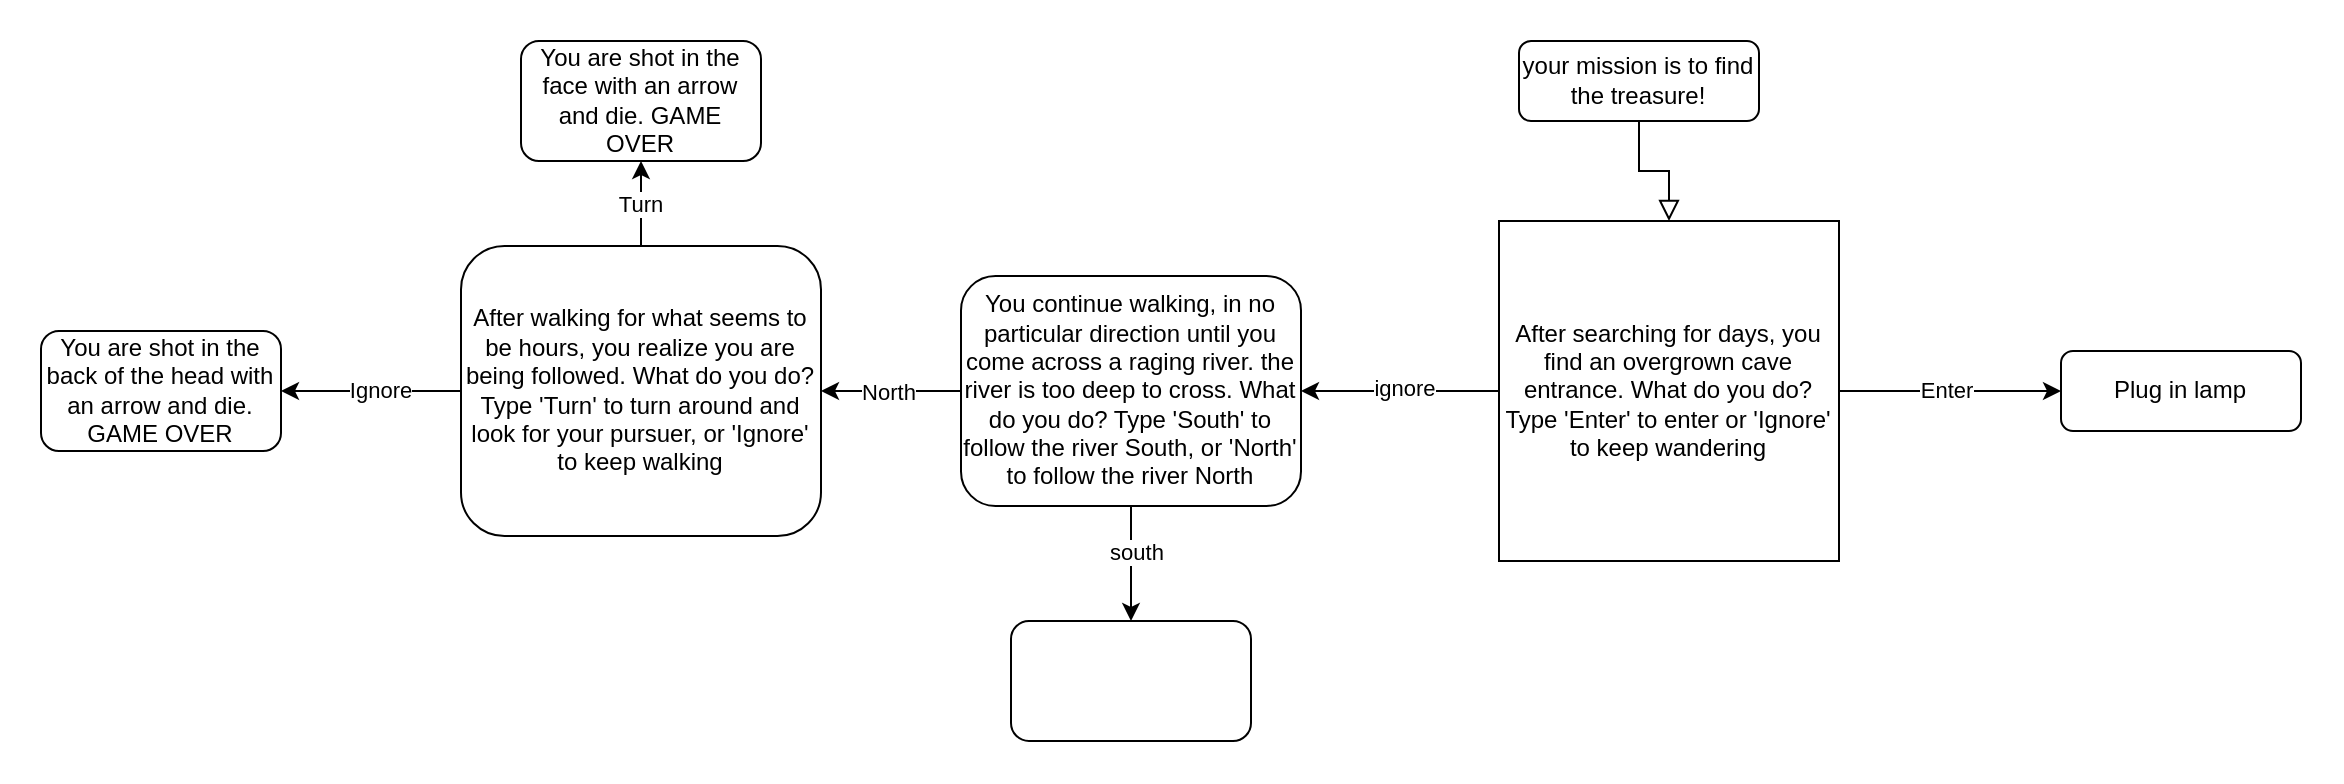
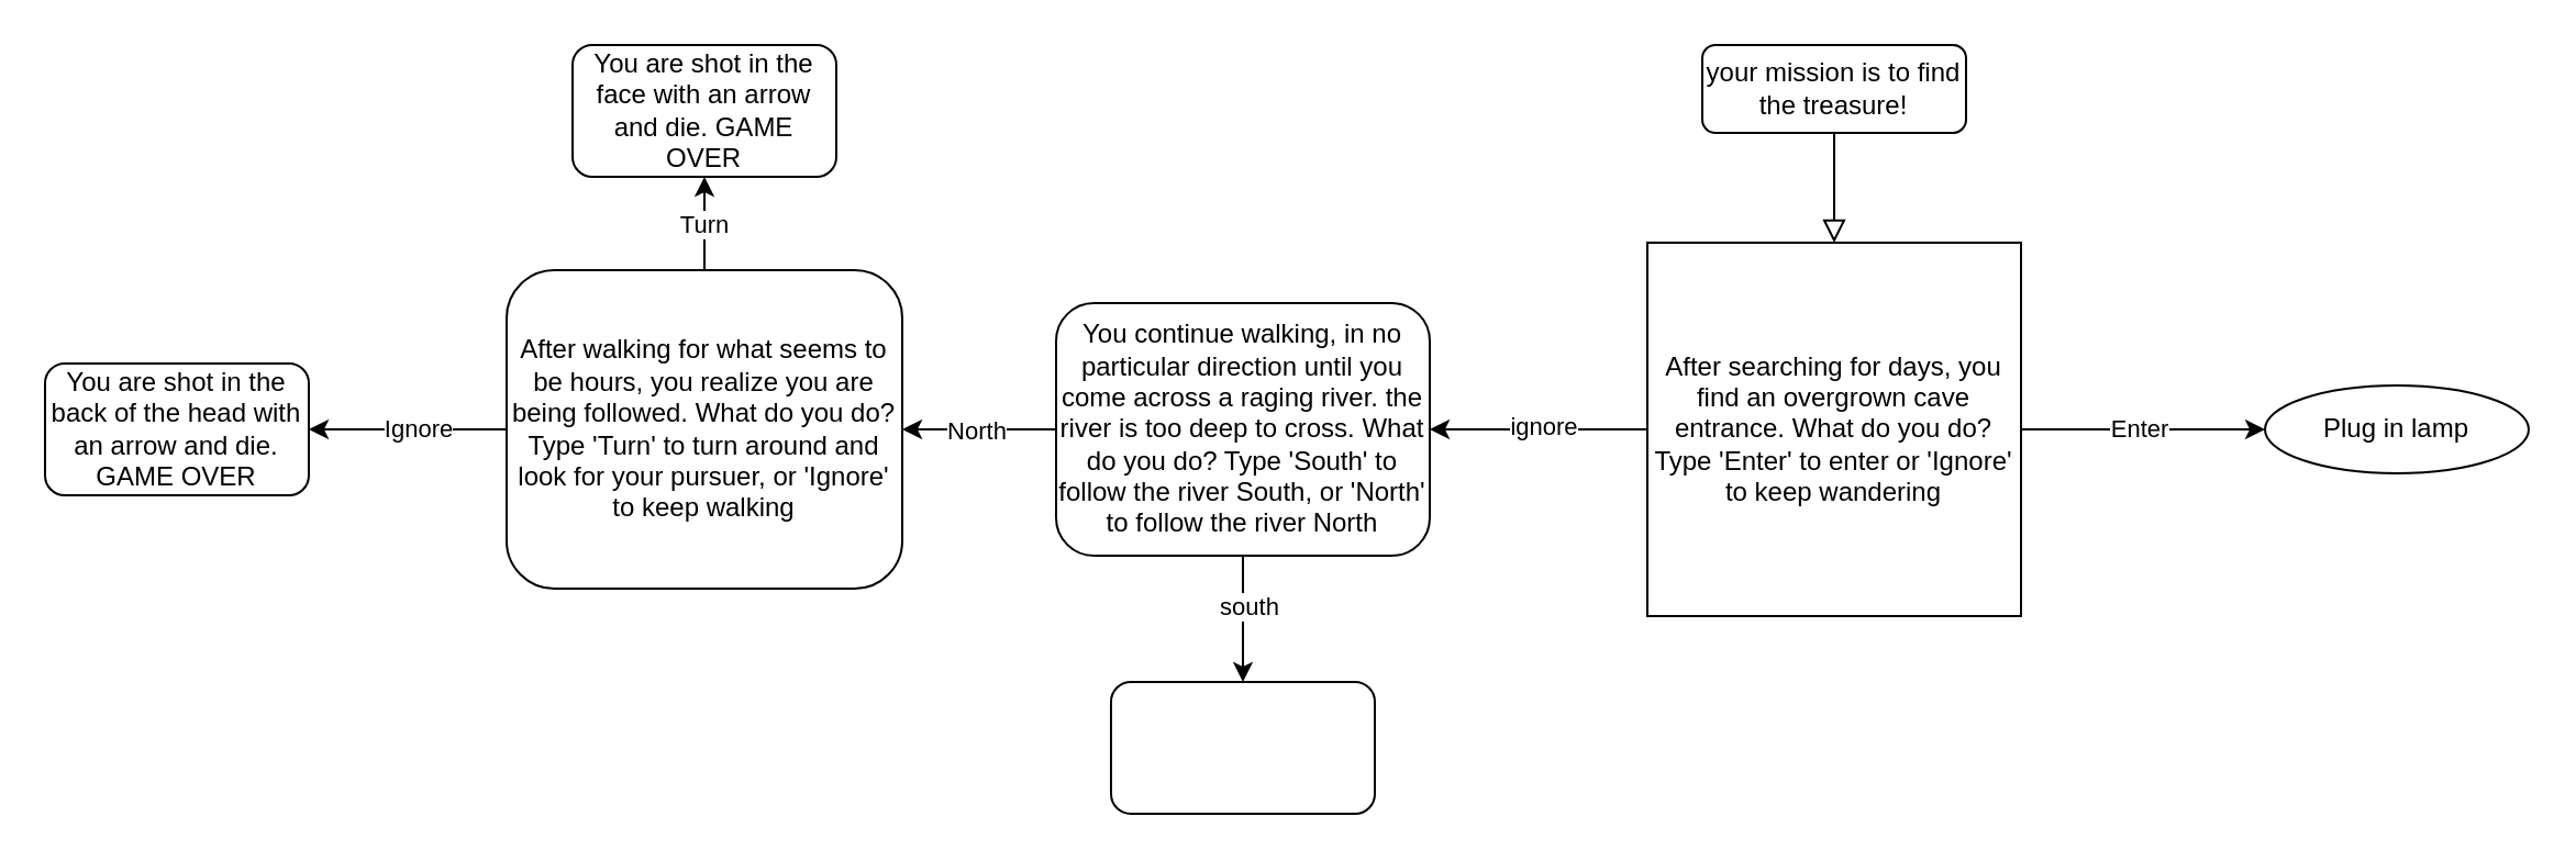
  <mxCell id="0" />
  <mxCell id="1" parent="0" />
  <mxCell id="2" value="" style="rounded=0;html=1;jettySize=auto;orthogonalLoop=1;fontSize=11;endArrow=block;endFill=0;endSize=8;strokeWidth=1;shadow=0;labelBackgroundColor=none;edgeStyle=orthogonalEdgeStyle;entryX=0.5;entryY=0;entryDx=0;entryDy=0;" parent="1" source="3" target="14" edge="1"><mxGeometry relative="1" as="geometry"><mxPoint x="834.5" y="90" as="targetPoint" /></mxGeometry></mxCell>
- <mxCell id="3" value="your mission is to find the treasure!" style="rounded=1;whiteSpace=wrap;html=1;fontSize=12;glass=0;strokeWidth=1;shadow=0;" parent="1" vertex="1"><mxGeometry x="759" y="20" width="120" height="40" as="geometry" /></mxCell>
- <mxCell id="4" value="Plug in lamp" style="rounded=1;whiteSpace=wrap;html=1;fontSize=12;glass=0;strokeWidth=1;shadow=0;" parent="1" vertex="1"><mxGeometry x="1030" y="175" width="120" height="40" as="geometry" /></mxCell>
+ <mxCell id="3" value="your mission is to find the treasure!" style="rounded=1;whiteSpace=wrap;html=1;fontSize=12;glass=0;strokeWidth=1;shadow=0;" parent="1" vertex="1"><mxGeometry x="774" y="20" width="120" height="40" as="geometry" /></mxCell>
+ <mxCell id="4" value="Plug in lamp" style="ellipse;whiteSpace=wrap;html=1;fontSize=12;glass=0;strokeWidth=1;shadow=0;" parent="1" vertex="1"><mxGeometry x="1030" y="175" width="120" height="40" as="geometry" /></mxCell>
  <mxCell id="5" style="edgeStyle=orthogonalEdgeStyle;rounded=0;orthogonalLoop=1;jettySize=auto;html=1;" edge="1" parent="1" source="9"><mxGeometry relative="1" as="geometry"><mxPoint x="410" y="195" as="targetPoint" /></mxGeometry></mxCell>
  <mxCell id="6" value="North" style="edgeLabel;html=1;align=center;verticalAlign=middle;resizable=0;points=[];" vertex="1" connectable="0" parent="5"><mxGeometry x="0.057" relative="1" as="geometry"><mxPoint as="offset" /></mxGeometry></mxCell>
  <mxCell id="7" style="edgeStyle=orthogonalEdgeStyle;rounded=0;orthogonalLoop=1;jettySize=auto;html=1;exitX=0.5;exitY=1;exitDx=0;exitDy=0;" edge="1" parent="1" source="9"><mxGeometry relative="1" as="geometry"><mxPoint x="565" y="310" as="targetPoint" /></mxGeometry></mxCell>
  <mxCell id="8" value="south" style="edgeLabel;html=1;align=center;verticalAlign=middle;resizable=0;points=[];" vertex="1" connectable="0" parent="7"><mxGeometry x="-0.252" y="2" relative="1" as="geometry"><mxPoint y="1" as="offset" /></mxGeometry></mxCell>
  <mxCell id="9" value="You continue walking, in no particular direction until you come across a raging river. the river is too deep to cross. What do you do? Type 'South' to follow the river South, or 'North' to follow the river North" style="rounded=1;whiteSpace=wrap;html=1;" vertex="1" parent="1"><mxGeometry x="480" y="137.5" width="170" height="115" as="geometry" /></mxCell>
  <mxCell id="10" style="edgeStyle=orthogonalEdgeStyle;rounded=0;orthogonalLoop=1;jettySize=auto;html=1;" edge="1" parent="1" source="14" target="9"><mxGeometry relative="1" as="geometry" /></mxCell>
  <mxCell id="11" value="ignore" style="edgeLabel;html=1;align=center;verticalAlign=middle;resizable=0;points=[];" vertex="1" connectable="0" parent="10"><mxGeometry x="-0.023" y="-2" relative="1" as="geometry"><mxPoint as="offset" /></mxGeometry></mxCell>
  <mxCell id="12" style="edgeStyle=orthogonalEdgeStyle;rounded=0;orthogonalLoop=1;jettySize=auto;html=1;entryX=0;entryY=0.5;entryDx=0;entryDy=0;" edge="1" parent="1" source="14" target="4"><mxGeometry relative="1" as="geometry" /></mxCell>
  <mxCell id="13" value="Enter" style="edgeLabel;html=1;align=center;verticalAlign=middle;resizable=0;points=[];" vertex="1" connectable="0" parent="12"><mxGeometry x="-0.045" y="1" relative="1" as="geometry"><mxPoint as="offset" /></mxGeometry></mxCell>
  <mxCell id="14" value="&lt;span&gt;After searching for days, you find an overgrown cave entrance. What do you do? Type 'Enter' to enter or 'Ignore' to keep wandering&lt;/span&gt;" style="whiteSpace=wrap;html=1;aspect=fixed;" vertex="1" parent="1"><mxGeometry x="749" y="110" width="170" height="170" as="geometry" /></mxCell>
  <mxCell id="15" value="Turn" style="edgeStyle=orthogonalEdgeStyle;rounded=0;orthogonalLoop=1;jettySize=auto;html=1;exitX=0.5;exitY=0;exitDx=0;exitDy=0;" edge="1" parent="1" source="18" target="19"><mxGeometry relative="1" as="geometry"><mxPoint x="320" y="80" as="targetPoint" /></mxGeometry></mxCell>
  <mxCell id="16" style="edgeStyle=orthogonalEdgeStyle;rounded=0;orthogonalLoop=1;jettySize=auto;html=1;exitX=0;exitY=0.5;exitDx=0;exitDy=0;" edge="1" parent="1" source="18"><mxGeometry relative="1" as="geometry"><mxPoint x="140" y="195" as="targetPoint" /></mxGeometry></mxCell>
  <mxCell id="17" value="Ignore" style="edgeLabel;html=1;align=center;verticalAlign=middle;resizable=0;points=[];" vertex="1" connectable="0" parent="16"><mxGeometry x="-0.089" y="-1" relative="1" as="geometry"><mxPoint as="offset" /></mxGeometry></mxCell>
  <mxCell id="18" value="After walking for what seems to be hours, you realize you are being followed. What do you do? Type 'Turn' to turn around and look for your pursuer, or 'Ignore' to keep walking" style="rounded=1;whiteSpace=wrap;html=1;" vertex="1" parent="1"><mxGeometry x="230" y="122.5" width="180" height="145" as="geometry" /></mxCell>
  <mxCell id="19" value="You are shot in the face with an arrow and die. GAME OVER" style="rounded=1;whiteSpace=wrap;html=1;" vertex="1" parent="1"><mxGeometry x="260" y="20" width="120" height="60" as="geometry" /></mxCell>
  <mxCell id="20" value="You are shot in the back of the head with an arrow and die. GAME OVER" style="rounded=1;whiteSpace=wrap;html=1;" vertex="1" parent="1"><mxGeometry x="20" y="165" width="120" height="60" as="geometry" /></mxCell>
  <mxCell id="21" value="" style="rounded=1;whiteSpace=wrap;html=1;" vertex="1" parent="1"><mxGeometry x="505" y="310" width="120" height="60" as="geometry" /></mxCell>
